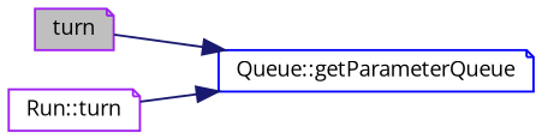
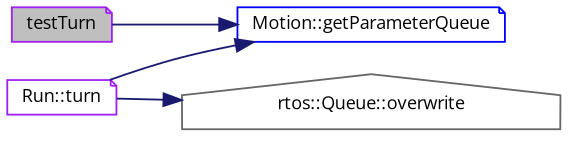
  digraph {
    fontname="Open Sans"
    rankdir=LR
    node [color=purple fillcolor=white fontname="Open Sans" fontsize=10 shape=note style=filled]
    edge [color=midnightblue fontname="Open Sans" fontsize=10 labelfontname=Helvetica labelfontsize=10 style=solid]
-   n1 [fillcolor=grey75 fontcolor=black height=0.2 label=turn width=0.4]
-   n2 [color=blue height=0.2 label="Queue::getParameterQueue" width=0.4]
+   n1 [fillcolor=grey75 fontcolor=black height=0.2 label=testTurn width=0.4]
+   n2 [color=blue height=0.2 label="Motion::getParameterQueue" width=0.4]
    n3 [height=0.2 label="Run::turn" width=0.4]
+   n4 [color=gray40 height=0.2 label="rtos::Queue::overwrite" shape=house width=0.4]
    n1 -> n2
    n3 -> n2
+   n3 -> n4
  }
